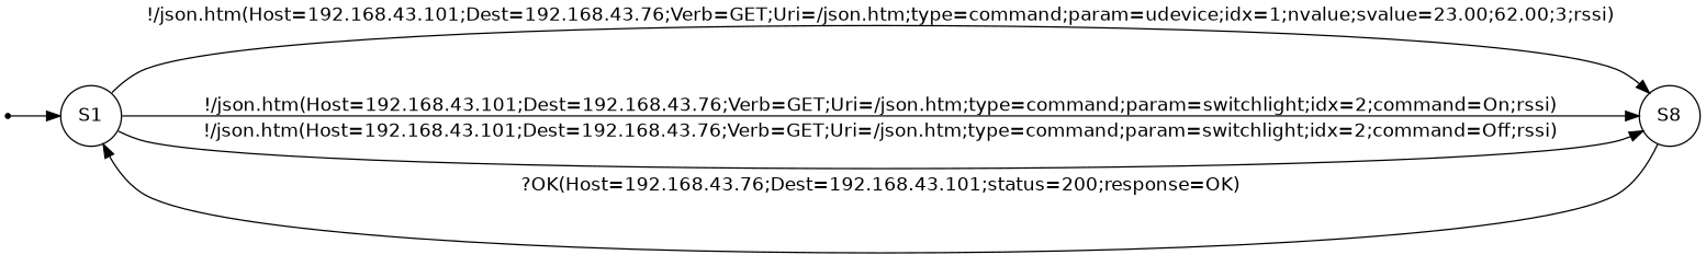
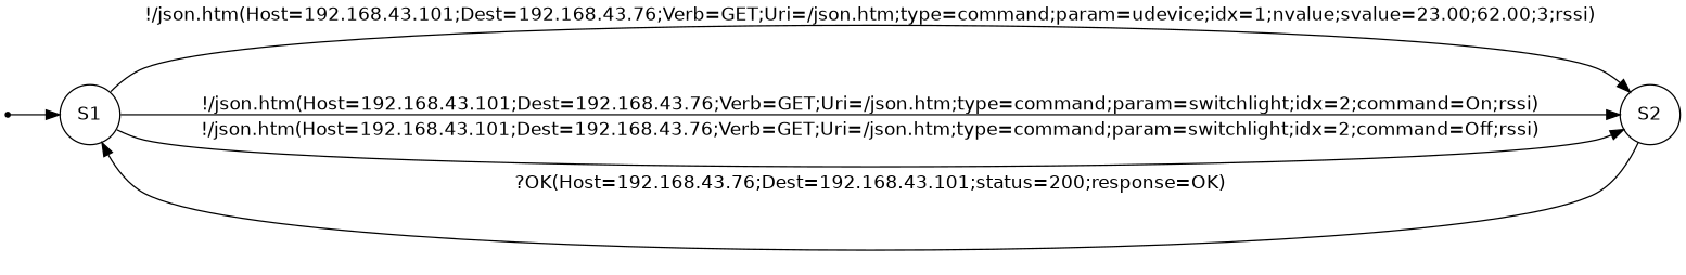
  digraph {
    rankdir=LR
    fontname="DejaVu Sans"
    node [shape=circle fontname="DejaVu Sans"]
    edge [fontname="DejaVu Sans"]
    S00 [shape=point]
    n2 [label=S1]
-   n3 [label=S8]
+   n3 [label=S2]
    S00 -> n2
    n2 -> n3 [label="!/json.htm(Host=192.168.43.101;Dest=192.168.43.76;Verb=GET;Uri=/json.htm;type=command;param=udevice;idx=1;nvalue;svalue=23.00;62.00;3;rssi)"]
    n2 -> n3 [label="!/json.htm(Host=192.168.43.101;Dest=192.168.43.76;Verb=GET;Uri=/json.htm;type=command;param=switchlight;idx=2;command=On;rssi)"]
    n2 -> n3 [label="!/json.htm(Host=192.168.43.101;Dest=192.168.43.76;Verb=GET;Uri=/json.htm;type=command;param=switchlight;idx=2;command=Off;rssi)"]
    n3 -> n2 [label="?OK(Host=192.168.43.76;Dest=192.168.43.101;status=200;response=OK)"]
  }
